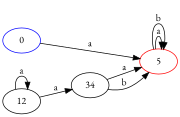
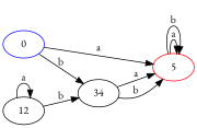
  digraph {
    fontname="EB Garamond"
    rankdir=LR
    node [fontname="EB Garamond"]
    edge [fontname="EB Garamond"]
    5 [color=red]
    34
    0 [color=blue]
    12
    5 -> 5 [label=a]
    5 -> 5 [label=b]
    34 -> 5 [label=a]
    34 -> 5 [label=b]
    0 -> 5 [label=a]
-   12 -> 34 [label=a]
+   0 -> 34 [label=b]
+   12 -> 34 [label=b]
    12 -> 12 [label=a]
  }
